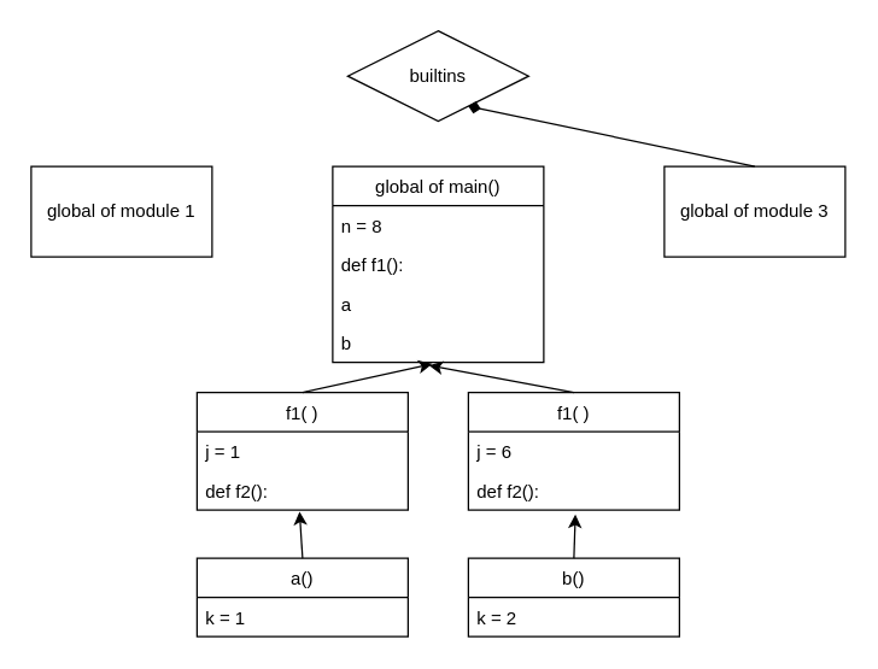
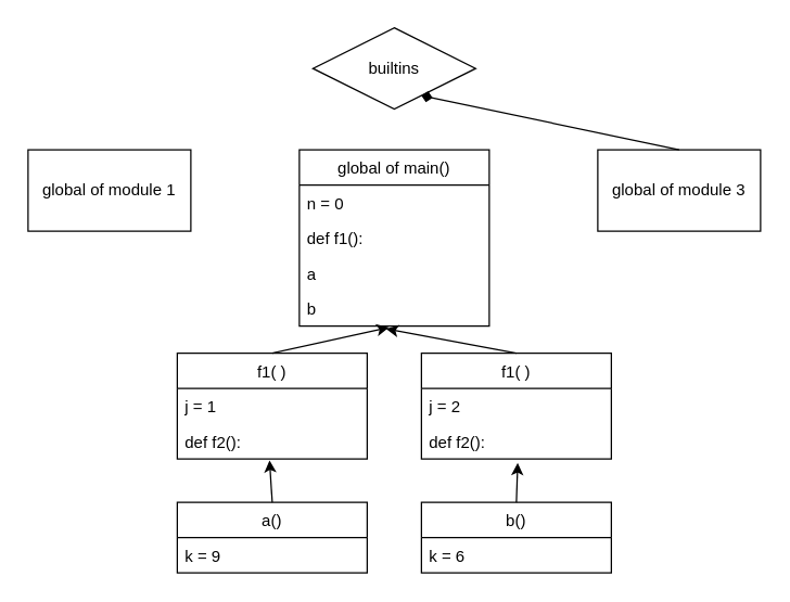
  <mxCell id="0" />
  <mxCell id="1" parent="0" />
  <mxCell id="2" value="builtins" style="rhombus;whiteSpace=wrap;html=1;" vertex="1" parent="1"><mxGeometry x="230" y="20" width="120" height="60" as="geometry" /></mxCell>
  <mxCell id="3" value="global of module 1" style="whiteSpace=wrap;html=1;rounded=0;" vertex="1" parent="1"><mxGeometry x="20" y="110" width="120" height="60" as="geometry" /></mxCell>
  <mxCell id="4" value="global of module 3" style="whiteSpace=wrap;html=1;rounded=0;" vertex="1" parent="1"><mxGeometry x="440" y="110" width="120" height="60" as="geometry" /></mxCell>
  <mxCell id="5" value="" style="endArrow=diamond;html=1;entryX=0.75;entryY=1;entryDx=0;entryDy=0;exitX=0.5;exitY=0;exitDx=0;exitDy=0;" edge="1" parent="1" source="4" target="2"><mxGeometry width="50" height="50" relative="1" as="geometry"><mxPoint x="280" y="200" as="sourcePoint" /><mxPoint x="330" y="150" as="targetPoint" /></mxGeometry></mxCell>
  <mxCell id="6" value="global of main()" style="swimlane;fontStyle=0;childLayout=stackLayout;horizontal=1;startSize=26;fillColor=none;horizontalStack=0;resizeParent=1;resizeParentMax=0;resizeLast=0;collapsible=1;marginBottom=0;" vertex="1" parent="1"><mxGeometry x="220" y="110" width="140" height="130" as="geometry"><mxRectangle x="330" y="240" width="70" height="26" as="alternateBounds" /></mxGeometry></mxCell>
- <mxCell id="7" value="n = 8" style="text;strokeColor=none;fillColor=none;align=left;verticalAlign=top;spacingLeft=4;spacingRight=4;overflow=hidden;rotatable=0;points=[[0,0.5],[1,0.5]];portConstraint=eastwest;" vertex="1" parent="6"><mxGeometry y="26" width="140" height="26" as="geometry" /></mxCell>
+ <mxCell id="7" value="n = 0" style="text;strokeColor=none;fillColor=none;align=left;verticalAlign=top;spacingLeft=4;spacingRight=4;overflow=hidden;rotatable=0;points=[[0,0.5],[1,0.5]];portConstraint=eastwest;" vertex="1" parent="6"><mxGeometry y="26" width="140" height="26" as="geometry" /></mxCell>
  <mxCell id="8" value="def f1():" style="text;strokeColor=none;fillColor=none;align=left;verticalAlign=top;spacingLeft=4;spacingRight=4;overflow=hidden;rotatable=0;points=[[0,0.5],[1,0.5]];portConstraint=eastwest;" vertex="1" parent="6"><mxGeometry y="52" width="140" height="26" as="geometry" /></mxCell>
  <mxCell id="9" value="a" style="text;strokeColor=none;fillColor=none;align=left;verticalAlign=top;spacingLeft=4;spacingRight=4;overflow=hidden;rotatable=0;points=[[0,0.5],[1,0.5]];portConstraint=eastwest;" vertex="1" parent="6"><mxGeometry y="78" width="140" height="26" as="geometry" /></mxCell>
  <mxCell id="10" value="b" style="text;strokeColor=none;fillColor=none;align=left;verticalAlign=top;spacingLeft=4;spacingRight=4;overflow=hidden;rotatable=0;points=[[0,0.5],[1,0.5]];portConstraint=eastwest;" vertex="1" parent="6"><mxGeometry y="104" width="140" height="26" as="geometry" /></mxCell>
  <mxCell id="11" value="f1( )" style="swimlane;fontStyle=0;childLayout=stackLayout;horizontal=1;startSize=26;fillColor=none;horizontalStack=0;resizeParent=1;resizeParentMax=0;resizeLast=0;collapsible=1;marginBottom=0;" vertex="1" parent="1"><mxGeometry x="130" y="260" width="140" height="78" as="geometry" /></mxCell>
  <mxCell id="12" value="j = 1" style="text;strokeColor=none;fillColor=none;align=left;verticalAlign=top;spacingLeft=4;spacingRight=4;overflow=hidden;rotatable=0;points=[[0,0.5],[1,0.5]];portConstraint=eastwest;" vertex="1" parent="11"><mxGeometry y="26" width="140" height="26" as="geometry" /></mxCell>
  <mxCell id="13" value="def f2():" style="text;strokeColor=none;fillColor=none;align=left;verticalAlign=top;spacingLeft=4;spacingRight=4;overflow=hidden;rotatable=0;points=[[0,0.5],[1,0.5]];portConstraint=eastwest;" vertex="1" parent="11"><mxGeometry y="52" width="140" height="26" as="geometry" /></mxCell>
  <mxCell id="14" value="f1( )" style="swimlane;fontStyle=0;childLayout=stackLayout;horizontal=1;startSize=26;fillColor=none;horizontalStack=0;resizeParent=1;resizeParentMax=0;resizeLast=0;collapsible=1;marginBottom=0;" vertex="1" parent="1"><mxGeometry x="310" y="260" width="140" height="78" as="geometry" /></mxCell>
- <mxCell id="15" value="j = 6" style="text;strokeColor=none;fillColor=none;align=left;verticalAlign=top;spacingLeft=4;spacingRight=4;overflow=hidden;rotatable=0;points=[[0,0.5],[1,0.5]];portConstraint=eastwest;" vertex="1" parent="14"><mxGeometry y="26" width="140" height="26" as="geometry" /></mxCell>
+ <mxCell id="15" value="j = 2" style="text;strokeColor=none;fillColor=none;align=left;verticalAlign=top;spacingLeft=4;spacingRight=4;overflow=hidden;rotatable=0;points=[[0,0.5],[1,0.5]];portConstraint=eastwest;" vertex="1" parent="14"><mxGeometry y="26" width="140" height="26" as="geometry" /></mxCell>
  <mxCell id="16" value="def f2():" style="text;strokeColor=none;fillColor=none;align=left;verticalAlign=top;spacingLeft=4;spacingRight=4;overflow=hidden;rotatable=0;points=[[0,0.5],[1,0.5]];portConstraint=eastwest;" vertex="1" parent="14"><mxGeometry y="52" width="140" height="26" as="geometry" /></mxCell>
  <mxCell id="17" value="a()" style="swimlane;fontStyle=0;childLayout=stackLayout;horizontal=1;startSize=26;fillColor=none;horizontalStack=0;resizeParent=1;resizeParentMax=0;resizeLast=0;collapsible=1;marginBottom=0;" vertex="1" parent="1"><mxGeometry x="130" y="370" width="140" height="52" as="geometry" /></mxCell>
- <mxCell id="18" value="k = 1" style="text;strokeColor=none;fillColor=none;align=left;verticalAlign=top;spacingLeft=4;spacingRight=4;overflow=hidden;rotatable=0;points=[[0,0.5],[1,0.5]];portConstraint=eastwest;" vertex="1" parent="17"><mxGeometry y="26" width="140" height="26" as="geometry" /></mxCell>
+ <mxCell id="18" value="k = 9" style="text;strokeColor=none;fillColor=none;align=left;verticalAlign=top;spacingLeft=4;spacingRight=4;overflow=hidden;rotatable=0;points=[[0,0.5],[1,0.5]];portConstraint=eastwest;" vertex="1" parent="17"><mxGeometry y="26" width="140" height="26" as="geometry" /></mxCell>
  <mxCell id="19" value="b()" style="swimlane;fontStyle=0;childLayout=stackLayout;horizontal=1;startSize=26;fillColor=none;horizontalStack=0;resizeParent=1;resizeParentMax=0;resizeLast=0;collapsible=1;marginBottom=0;" vertex="1" parent="1"><mxGeometry x="310" y="370" width="140" height="52" as="geometry" /></mxCell>
- <mxCell id="20" value="k = 2" style="text;strokeColor=none;fillColor=none;align=left;verticalAlign=top;spacingLeft=4;spacingRight=4;overflow=hidden;rotatable=0;points=[[0,0.5],[1,0.5]];portConstraint=eastwest;" vertex="1" parent="19"><mxGeometry y="26" width="140" height="26" as="geometry" /></mxCell>
+ <mxCell id="20" value="k = 6" style="text;strokeColor=none;fillColor=none;align=left;verticalAlign=top;spacingLeft=4;spacingRight=4;overflow=hidden;rotatable=0;points=[[0,0.5],[1,0.5]];portConstraint=eastwest;" vertex="1" parent="19"><mxGeometry y="26" width="140" height="26" as="geometry" /></mxCell>
  <mxCell id="21" value="" style="endArrow=classic;html=1;exitX=0.5;exitY=0;exitDx=0;exitDy=0;entryX=0.471;entryY=1.038;entryDx=0;entryDy=0;entryPerimeter=0;" edge="1" parent="1" source="11" target="10"><mxGeometry width="50" height="50" relative="1" as="geometry"><mxPoint x="280" y="200" as="sourcePoint" /><mxPoint x="330" y="150" as="targetPoint" /></mxGeometry></mxCell>
  <mxCell id="22" value="" style="endArrow=classic;html=1;entryX=0.457;entryY=1.077;entryDx=0;entryDy=0;entryPerimeter=0;exitX=0.5;exitY=0;exitDx=0;exitDy=0;" edge="1" parent="1" source="14" target="10"><mxGeometry width="50" height="50" relative="1" as="geometry"><mxPoint x="280" y="200" as="sourcePoint" /><mxPoint x="330" y="150" as="targetPoint" /></mxGeometry></mxCell>
  <mxCell id="23" value="" style="endArrow=classic;html=1;exitX=0.5;exitY=0;exitDx=0;exitDy=0;" edge="1" parent="1" source="17"><mxGeometry width="50" height="50" relative="1" as="geometry"><mxPoint x="280" y="200" as="sourcePoint" /><mxPoint x="198" y="339" as="targetPoint" /></mxGeometry></mxCell>
  <mxCell id="24" value="" style="endArrow=classic;html=1;exitX=0.5;exitY=0;exitDx=0;exitDy=0;entryX=0.507;entryY=1.115;entryDx=0;entryDy=0;entryPerimeter=0;" edge="1" parent="1" source="19" target="16"><mxGeometry width="50" height="50" relative="1" as="geometry"><mxPoint x="280" y="200" as="sourcePoint" /><mxPoint x="330" y="150" as="targetPoint" /></mxGeometry></mxCell>
